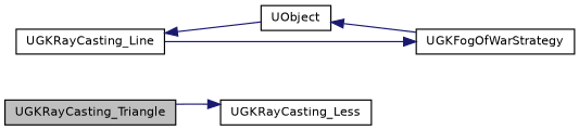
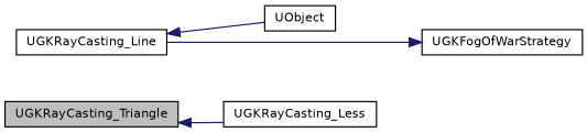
  digraph {
    rankdir=LR
    node [color=black fillcolor=white fontname=Helvetica fontsize=10 shape=record style=filled]
    edge [color=midnightblue dir=back fontname=Helvetica fontsize=10 labelfontname=Helvetica labelfontsize=10 style=solid]
    n1 [fillcolor=grey75 fontcolor=black height=0.2 label=UGKRayCasting_Triangle width=0.4]
    n2 [height=0.2 label=UGKRayCasting_Less width=0.4]
    n3 [height=0.2 label=UGKRayCasting_Line width=0.4]
    n4 [height=0.2 label=UObject width=0.4]
    n5 [height=0.2 label=UGKFogOfWarStrategy width=0.4]
-   n2 -> n1
+   n1 -> n2
    n3 -> n4
-   n4 -> n5
    n5 -> n3
  }
